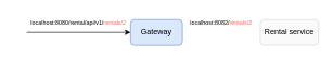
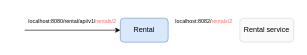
  <mxCell id="0" />
  <mxCell id="1" parent="0" />
- <mxCell id="2" value="Gateway" style="rounded=1;whiteSpace=wrap;html=1;fontFamily=Helvetica;fillColor=#dae8fc;strokeColor=#6c8ebf;shadow=0;" vertex="1" parent="1"><mxGeometry x="200" y="30" width="80" height="40" as="geometry" /></mxCell>
+ <mxCell id="2" value="Rental" style="rounded=1;whiteSpace=wrap;html=1;fontFamily=Helvetica;fillColor=#dae8fc;strokeColor=#6c8ebf;shadow=0;" vertex="1" parent="1"><mxGeometry x="200" y="30" width="80" height="40" as="geometry" /></mxCell>
  <mxCell id="3" value="" style="endArrow=classic;html=1;rounded=0;" edge="1" parent="1"><mxGeometry width="50" height="50" relative="1" as="geometry"><mxPoint x="40" y="50" as="sourcePoint" /><mxPoint x="200" y="50" as="targetPoint" /></mxGeometry></mxCell>
  <mxCell id="4" value="localhost:8080/rental/api/v1/&lt;font color=&quot;#ea6b66&quot; style=&quot;font-size: 9px;&quot;&gt;rentals/2&lt;/font&gt;" style="text;html=1;strokeColor=none;fillColor=none;align=center;verticalAlign=middle;whiteSpace=wrap;rounded=0;fontFamily=Helvetica;fontSize=9;" vertex="1" parent="1"><mxGeometry x="20" y="20" width="200" height="30" as="geometry" /></mxCell>
  <mxCell id="5" value="Rental service" style="rounded=1;whiteSpace=wrap;html=1;fontFamily=Helvetica;strokeColor=#D1D5DB;fillColor=#FAFAFA;shadow=0;glass=0;" vertex="1" parent="1"><mxGeometry x="400" y="30" width="90" height="40" as="geometry" /></mxCell>
  <mxCell id="6" value="localhost:8082/&lt;font color=&quot;#ea6b66&quot; style=&quot;font-size: 9px;&quot;&gt;rentals/2&lt;/font&gt;" style="text;html=1;strokeColor=none;fillColor=none;align=center;verticalAlign=middle;whiteSpace=wrap;rounded=0;fontFamily=Helvetica;fontSize=9;" vertex="1" parent="1"><mxGeometry x="250" y="20" width="180" height="30" as="geometry" /></mxCell>
